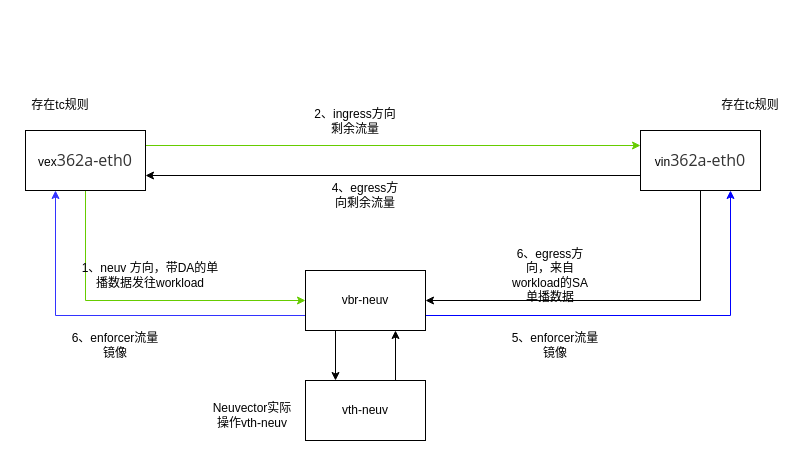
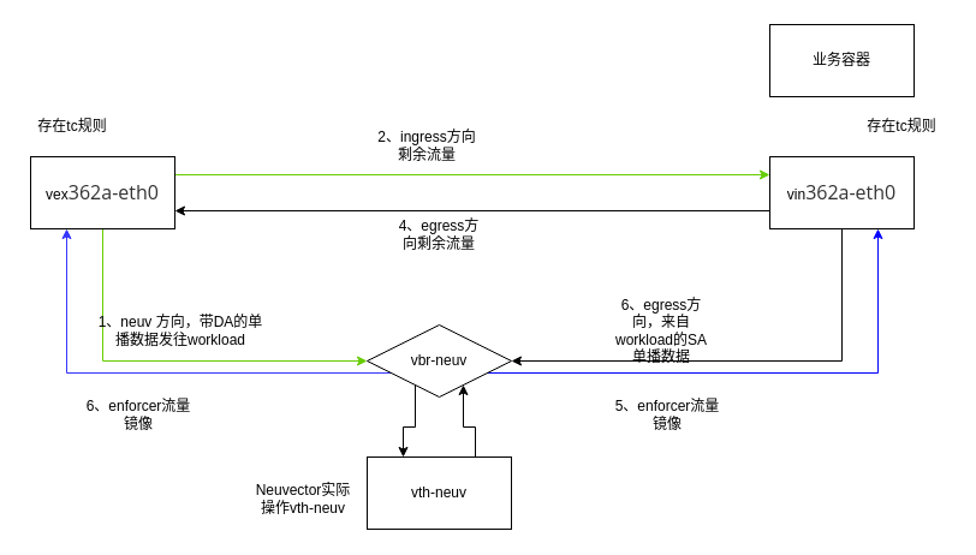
  <mxCell id="0" />
  <mxCell id="1" parent="0" />
  <mxCell id="2" style="edgeStyle=orthogonalEdgeStyle;rounded=0;orthogonalLoop=1;jettySize=auto;html=1;exitX=1;exitY=0.25;exitDx=0;exitDy=0;entryX=0;entryY=0.25;entryDx=0;entryDy=0;strokeColor=#66CC00;" edge="1" parent="1" source="4" target="7"><mxGeometry relative="1" as="geometry" /></mxCell>
  <mxCell id="3" style="edgeStyle=orthogonalEdgeStyle;rounded=0;orthogonalLoop=1;jettySize=auto;html=1;exitX=0.5;exitY=1;exitDx=0;exitDy=0;entryX=0;entryY=0.5;entryDx=0;entryDy=0;strokeColor=#66CC00;" edge="1" parent="1" source="4" target="11"><mxGeometry relative="1" as="geometry" /></mxCell>
  <mxCell id="4" value="vex&lt;span style=&quot;color: rgb(51, 51, 51); font-family: &amp;quot;Open Sans&amp;quot;, &amp;quot;Clear Sans&amp;quot;, &amp;quot;Helvetica Neue&amp;quot;, Helvetica, Arial, &amp;quot;Segoe UI Emoji&amp;quot;, sans-serif; font-size: 16px; orphans: 4; text-align: start; background-color: rgb(255, 255, 255);&quot;&gt;362a-eth0&lt;/span&gt;" style="rounded=0;whiteSpace=wrap;html=1;" vertex="1" parent="1"><mxGeometry x="25" y="130" width="120" height="60" as="geometry" /></mxCell>
  <mxCell id="5" style="edgeStyle=orthogonalEdgeStyle;rounded=0;orthogonalLoop=1;jettySize=auto;html=1;exitX=0;exitY=0.75;exitDx=0;exitDy=0;entryX=1;entryY=0.75;entryDx=0;entryDy=0;strokeColor=#000000;" edge="1" parent="1" source="7" target="4"><mxGeometry relative="1" as="geometry" /></mxCell>
  <mxCell id="6" style="edgeStyle=orthogonalEdgeStyle;rounded=0;orthogonalLoop=1;jettySize=auto;html=1;exitX=0.5;exitY=1;exitDx=0;exitDy=0;entryX=1;entryY=0.5;entryDx=0;entryDy=0;strokeColor=#000000;" edge="1" parent="1" source="7" target="11"><mxGeometry relative="1" as="geometry" /></mxCell>
  <mxCell id="7" value="vin&lt;span style=&quot;color: rgb(51, 51, 51); font-family: &amp;quot;Open Sans&amp;quot;, &amp;quot;Clear Sans&amp;quot;, &amp;quot;Helvetica Neue&amp;quot;, Helvetica, Arial, &amp;quot;Segoe UI Emoji&amp;quot;, sans-serif; font-size: 16px; orphans: 4; text-align: start; background-color: rgb(255, 255, 255);&quot;&gt;362a-eth0&lt;/span&gt;" style="rounded=0;whiteSpace=wrap;html=1;" vertex="1" parent="1"><mxGeometry x="640" y="130" width="120" height="60" as="geometry" /></mxCell>
  <mxCell id="8" style="edgeStyle=orthogonalEdgeStyle;rounded=0;orthogonalLoop=1;jettySize=auto;html=1;exitX=1;exitY=0.75;exitDx=0;exitDy=0;entryX=0.75;entryY=1;entryDx=0;entryDy=0;strokeColor=#0000FF;" edge="1" parent="1" source="11" target="7"><mxGeometry relative="1" as="geometry" /></mxCell>
  <mxCell id="9" style="edgeStyle=orthogonalEdgeStyle;rounded=0;orthogonalLoop=1;jettySize=auto;html=1;exitX=0;exitY=0.75;exitDx=0;exitDy=0;entryX=0.25;entryY=1;entryDx=0;entryDy=0;strokeColor=#3333FF;" edge="1" parent="1" source="11" target="4"><mxGeometry relative="1" as="geometry" /></mxCell>
  <mxCell id="10" style="edgeStyle=orthogonalEdgeStyle;rounded=0;orthogonalLoop=1;jettySize=auto;html=1;exitX=0.25;exitY=1;exitDx=0;exitDy=0;entryX=0.25;entryY=0;entryDx=0;entryDy=0;" edge="1" parent="1" source="11" target="20"><mxGeometry relative="1" as="geometry" /></mxCell>
- <mxCell id="11" value="vbr-neuv" style="rounded=0;whiteSpace=wrap;html=1;" vertex="1" parent="1"><mxGeometry x="305" y="270" width="120" height="60" as="geometry" /></mxCell>
+ <mxCell id="11" value="vbr-neuv" style="rhombus;whiteSpace=wrap;html=1;" vertex="1" parent="1"><mxGeometry x="305" y="270" width="120" height="60" as="geometry" /></mxCell>
  <mxCell id="12" value="2、ingress方向剩余流量" style="text;html=1;strokeColor=none;fillColor=none;align=center;verticalAlign=middle;whiteSpace=wrap;rounded=0;" vertex="1" parent="1"><mxGeometry x="310" y="106" width="90" height="30" as="geometry" /></mxCell>
  <mxCell id="13" value="4、egress方向剩余流量" style="text;html=1;strokeColor=none;fillColor=none;align=center;verticalAlign=middle;whiteSpace=wrap;rounded=0;" vertex="1" parent="1"><mxGeometry x="330" y="180" width="70" height="30" as="geometry" /></mxCell>
  <mxCell id="14" value="1、neuv 方向，带DA的单播数据发往workload" style="text;html=1;strokeColor=none;fillColor=none;align=center;verticalAlign=middle;whiteSpace=wrap;rounded=0;" vertex="1" parent="1"><mxGeometry x="80" y="260" width="140" height="30" as="geometry" /></mxCell>
  <mxCell id="15" value="6、egress方向，来自workload的SA单播数据" style="text;html=1;strokeColor=none;fillColor=none;align=center;verticalAlign=middle;whiteSpace=wrap;rounded=0;" vertex="1" parent="1"><mxGeometry x="510" y="260" width="80" height="30" as="geometry" /></mxCell>
  <mxCell id="16" value="5、enforcer流量镜像" style="text;html=1;strokeColor=none;fillColor=none;align=center;verticalAlign=middle;whiteSpace=wrap;rounded=0;" vertex="1" parent="1"><mxGeometry x="510" y="330" width="90" height="30" as="geometry" /></mxCell>
  <mxCell id="17" value="6、enforcer流量镜像" style="text;html=1;strokeColor=none;fillColor=none;align=center;verticalAlign=middle;whiteSpace=wrap;rounded=0;" vertex="1" parent="1"><mxGeometry x="70" y="330" width="90" height="30" as="geometry" /></mxCell>
+ <mxCell id="18" value="业务容器" style="rounded=0;whiteSpace=wrap;html=1;" vertex="1" parent="1"><mxGeometry x="640" y="20" width="120" height="60" as="geometry" /></mxCell>
  <mxCell id="19" style="edgeStyle=orthogonalEdgeStyle;rounded=0;orthogonalLoop=1;jettySize=auto;html=1;exitX=0.75;exitY=0;exitDx=0;exitDy=0;entryX=0.75;entryY=1;entryDx=0;entryDy=0;" edge="1" parent="1" source="20" target="11"><mxGeometry relative="1" as="geometry" /></mxCell>
  <mxCell id="20" value="vth-neuv" style="rounded=0;whiteSpace=wrap;html=1;" vertex="1" parent="1"><mxGeometry x="305" y="380" width="120" height="60" as="geometry" /></mxCell>
  <mxCell id="21" value="Neuvector实际操作vth-neuv" style="text;html=1;strokeColor=none;fillColor=none;align=center;verticalAlign=middle;whiteSpace=wrap;rounded=0;" vertex="1" parent="1"><mxGeometry x="207" y="400" width="90" height="30" as="geometry" /></mxCell>
  <mxCell id="22" value="存在tc规则" style="text;html=1;strokeColor=none;fillColor=none;align=center;verticalAlign=middle;whiteSpace=wrap;rounded=0;" vertex="1" parent="1"><mxGeometry x="20" y="90" width="80" height="30" as="geometry" /></mxCell>
  <mxCell id="23" value="存在tc规则" style="text;html=1;strokeColor=none;fillColor=none;align=center;verticalAlign=middle;whiteSpace=wrap;rounded=0;" vertex="1" parent="1"><mxGeometry x="710" y="90" width="80" height="30" as="geometry" /></mxCell>
